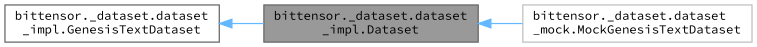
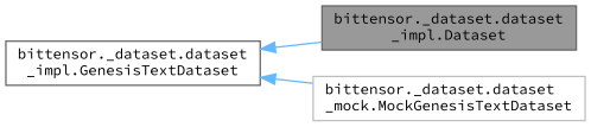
  digraph {
    fontname="Source Code Pro"
    rankdir=LR
    node [color=gray40 fillcolor=white fontname="Source Code Pro" fontsize=10 shape=box style=filled]
    edge [color=steelblue1 dir=back fontname="Source Code Pro" fontsize=10 labelfontname=Helvetica labelfontsize=10 style=solid]
    n1 [fillcolor=grey60 fontcolor=black height=0.2 label="bittensor._dataset.dataset\l_impl.Dataset" width=0.4]
    n2 [color=grey75 height=0.2 label="bittensor._dataset.dataset\l_mock.MockGenesisTextDataset" width=0.4]
    n3 [height=0.2 label="bittensor._dataset.dataset\l_impl.GenesisTextDataset" width=0.4]
-   n1 -> n2
+   n3 -> n2
    n3 -> n1
  }
